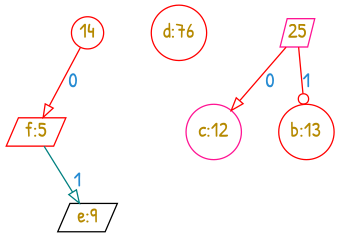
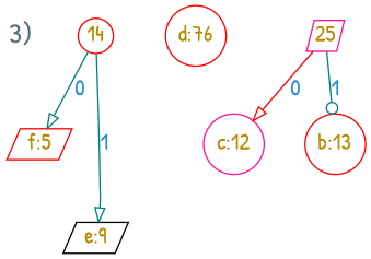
  digraph {
    fontname="Patrick Hand"
    nodesep=0.4
    rankdir=TB
    ranksep=0.01
    node [color=red fixedsize=true fontcolor="#b58900" fontname="Patrick Hand" fontsize=16 shape=circle]
    edge [arrowhead=onormal color=teal fontcolor="#268bd2" fontname="Patrick Hand" fontsize=16]
+   "3)" [color=black fontcolor="#586e75" fontsize=20 shape=plaintext width=0.3]
    14 [width=0.35]
    "f:5" [height=0.3 shape=parallelogram width=0.6]
    "e:9" [color=black height=0.3 shape=parallelogram width=0.6]
    n5 [height=0.3 label="d:76" width=0.6]
    25 [color=deeppink height=0.3 shape=parallelogram width=0.35]
    "c:12" [color=deeppink height=0.3 width=0.6]
    "b:13" [height=0.3 width=0.6]
-   14 -> "f:5" [color=red label=0]
-   "f:5" -> "e:9" [label=1]
+   14 -> "f:5" [label=0]
+   14 -> "e:9" [label=1]
    25 -> "c:12" [color=red label=0]
-   25 -> "b:13" [arrowhead=odot color=red label=1]
+   25 -> "b:13" [arrowhead=odot label=1]
  }
